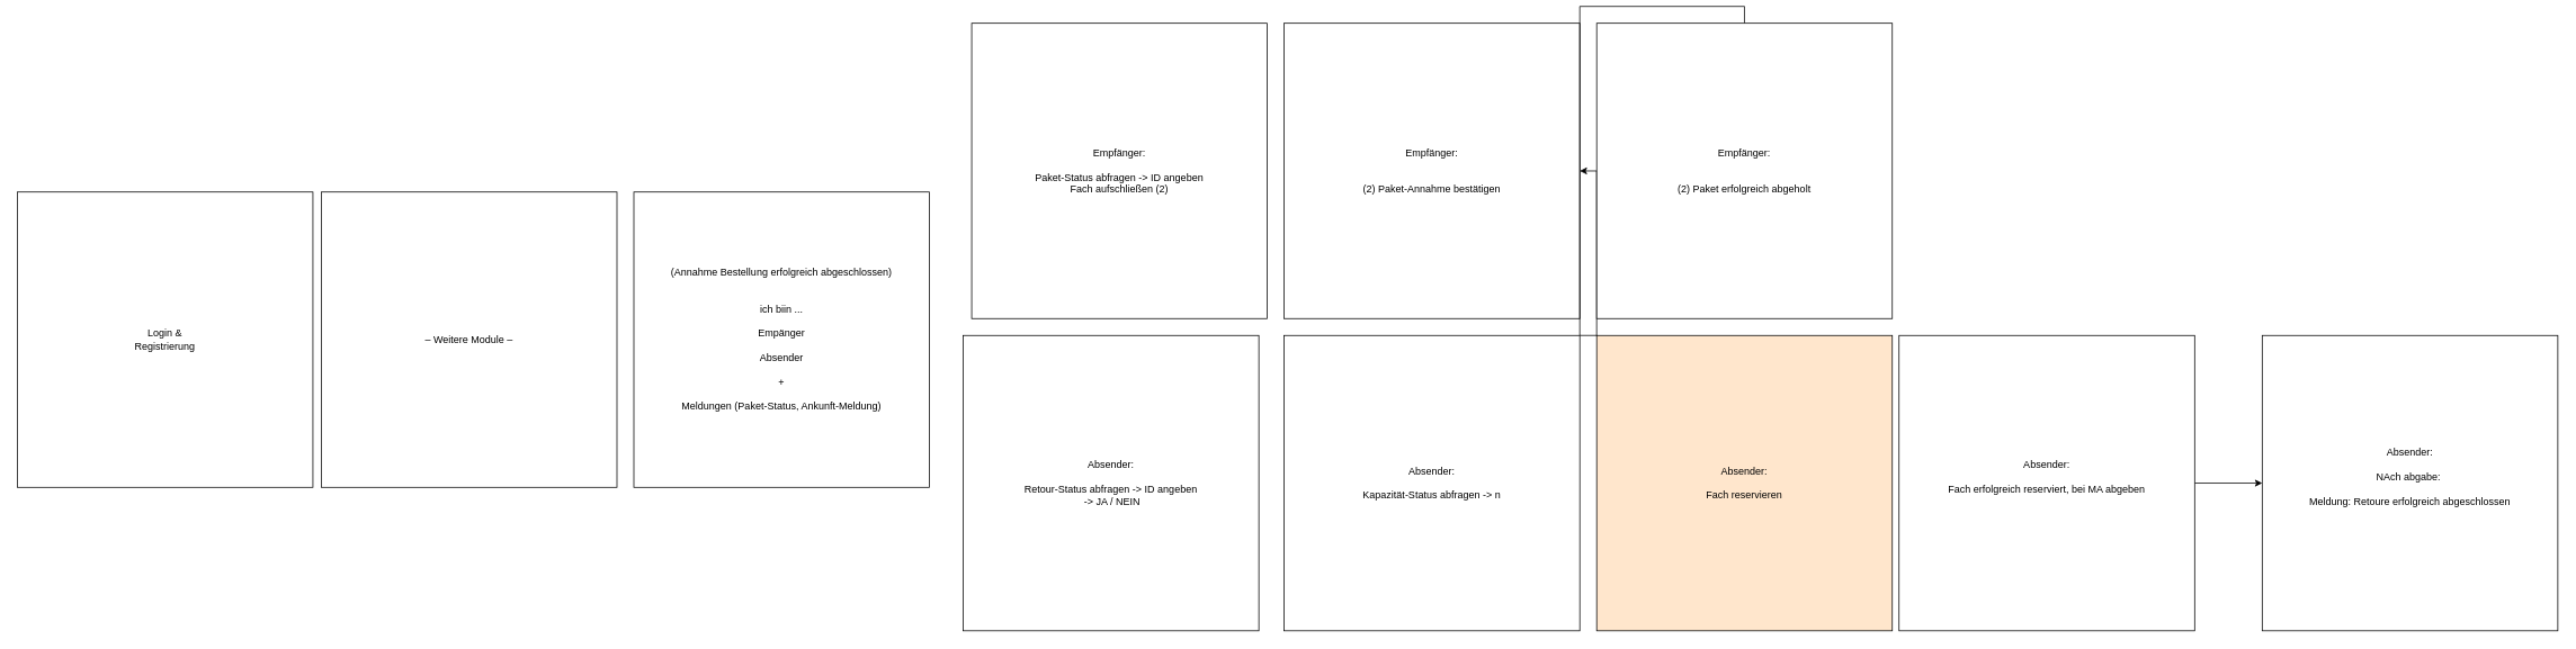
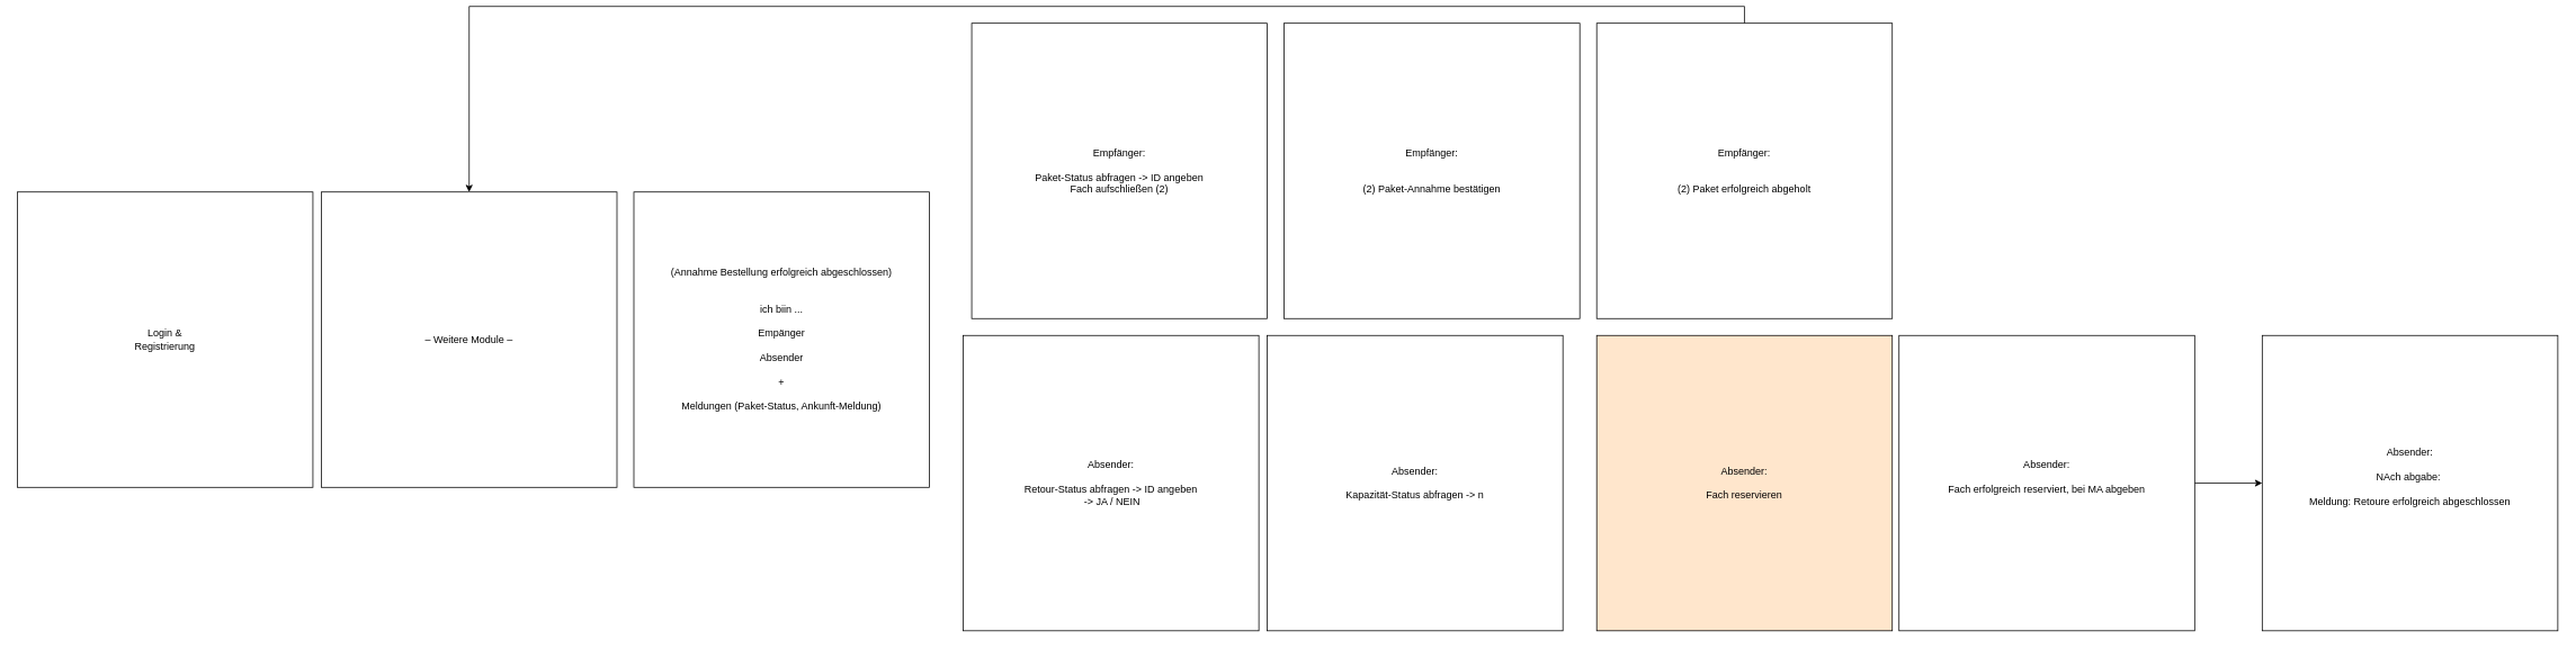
  <mxCell id="0" />
  <mxCell id="1" parent="0" />
  <mxCell id="2" value="&lt;div&gt;(Annahme Bestellung erfolgreich abgeschlossen)&lt;br&gt;&lt;/div&gt;&lt;div&gt;&lt;br&gt;&lt;/div&gt;&lt;div&gt;&lt;br&gt;&lt;/div&gt;&lt;div&gt;ich biin ... &lt;br&gt;&lt;/div&gt;&lt;div&gt;&lt;br&gt;&lt;/div&gt;&lt;div&gt;Empänger&lt;/div&gt;&lt;div&gt;&lt;br&gt;&lt;/div&gt;&lt;div&gt;Absender&lt;br&gt;&lt;/div&gt;&lt;div&gt;&lt;br&gt;&lt;/div&gt;&lt;div&gt;+ &lt;br&gt;&lt;/div&gt;&lt;div&gt;&lt;br&gt;&lt;/div&gt;&lt;div&gt;Meldungen (Paket-Status, Ankunft-Meldung)&lt;br&gt;&lt;/div&gt;" style="whiteSpace=wrap;html=1;aspect=fixed;" vertex="1" parent="1"><mxGeometry x="750" y="220" width="350" height="350" as="geometry" /></mxCell>
  <mxCell id="3" value="&lt;div&gt;Login &amp;amp;&lt;/div&gt;&lt;div&gt;Registrierung&lt;br&gt;&lt;/div&gt;" style="whiteSpace=wrap;html=1;aspect=fixed;" vertex="1" parent="1"><mxGeometry x="20" y="220" width="350" height="350" as="geometry" /></mxCell>
  <mxCell id="4" value="– Weitere Module –" style="whiteSpace=wrap;html=1;aspect=fixed;" vertex="1" parent="1"><mxGeometry x="380" y="220" width="350" height="350" as="geometry" /></mxCell>
  <mxCell id="5" value="&lt;div&gt;Empfänger: &lt;br&gt;&lt;/div&gt;&lt;div&gt;&lt;br&gt;&lt;/div&gt;&lt;div&gt;Paket-Status abfragen -&amp;gt; ID angeben&lt;br&gt;&lt;/div&gt;&lt;div&gt;Fach aufschließen (2) &lt;br&gt;&lt;/div&gt;" style="whiteSpace=wrap;html=1;aspect=fixed;" vertex="1" parent="1"><mxGeometry x="1150" y="20" width="350" height="350" as="geometry" /></mxCell>
  <mxCell id="6" value="&lt;div&gt;Absender: &lt;br&gt;&lt;/div&gt;&lt;div&gt;&lt;br&gt;&lt;/div&gt;&lt;div&gt;Retour-Status abfragen -&amp;gt; ID angeben&lt;br&gt;&lt;/div&gt;&amp;nbsp;-&amp;gt; JA / NEIN" style="whiteSpace=wrap;html=1;aspect=fixed;" vertex="1" parent="1"><mxGeometry x="1140" y="390" width="350" height="350" as="geometry" /></mxCell>
  <mxCell id="7" value="&lt;div&gt;Empfänger: &lt;br&gt;&lt;/div&gt;&lt;div&gt;&lt;br&gt;&lt;/div&gt;&lt;div&gt;&lt;br&gt;&lt;/div&gt;&lt;div&gt;(2) Paket-Annahme bestätigen&lt;br&gt;&lt;/div&gt;" style="whiteSpace=wrap;html=1;aspect=fixed;" vertex="1" parent="1"><mxGeometry x="1520" y="20" width="350" height="350" as="geometry" /></mxCell>
- <mxCell id="8" style="edgeStyle=orthogonalEdgeStyle;rounded=0;orthogonalLoop=1;jettySize=auto;html=1;exitX=0.5;exitY=0;exitDx=0;exitDy=0;" edge="1" parent="1" source="9" target="7"><mxGeometry relative="1" as="geometry" /></mxCell>
+ <mxCell id="8" style="edgeStyle=orthogonalEdgeStyle;rounded=0;orthogonalLoop=1;jettySize=auto;html=1;exitX=0.5;exitY=0;exitDx=0;exitDy=0;entryX=0.5;entryY=0;entryDx=0;entryDy=0;" edge="1" parent="1" source="9" target="4"><mxGeometry relative="1" as="geometry" /></mxCell>
  <mxCell id="9" value="&lt;div&gt;Empfänger: &lt;br&gt;&lt;/div&gt;&lt;div&gt;&lt;br&gt;&lt;/div&gt;&lt;div&gt;&lt;br&gt;&lt;/div&gt;&lt;div&gt;(2) Paket erfolgreich abgeholt&lt;br&gt;&lt;/div&gt;" style="whiteSpace=wrap;html=1;aspect=fixed;" vertex="1" parent="1"><mxGeometry x="1890" y="20" width="350" height="350" as="geometry" /></mxCell>
- <mxCell id="10" value="&lt;div&gt;Absender: &lt;br&gt;&lt;/div&gt;&lt;div&gt;&lt;br&gt;&lt;/div&gt;&lt;div&gt;Kapazität-Status abfragen -&amp;gt; n &lt;br&gt;&lt;/div&gt;" style="whiteSpace=wrap;html=1;aspect=fixed;" vertex="1" parent="1"><mxGeometry x="1520" y="390" width="350" height="350" as="geometry" /></mxCell>
+ <mxCell id="10" value="&lt;div&gt;Absender: &lt;br&gt;&lt;/div&gt;&lt;div&gt;&lt;br&gt;&lt;/div&gt;&lt;div&gt;Kapazität-Status abfragen -&amp;gt; n &lt;br&gt;&lt;/div&gt;" style="whiteSpace=wrap;html=1;aspect=fixed;" vertex="1" parent="1"><mxGeometry x="1500" y="390" width="350" height="350" as="geometry" /></mxCell>
  <mxCell id="11" value="&lt;div&gt;Absender: &lt;br&gt;&lt;/div&gt;&lt;div&gt;&lt;br&gt;&lt;/div&gt;&lt;div&gt;Fach reservieren&lt;br&gt;&lt;/div&gt;" style="whiteSpace=wrap;html=1;aspect=fixed;fillColor=#ffe6cc;" vertex="1" parent="1"><mxGeometry x="1890" y="390" width="350" height="350" as="geometry" /></mxCell>
  <mxCell id="12" value="" style="edgeStyle=orthogonalEdgeStyle;rounded=0;orthogonalLoop=1;jettySize=auto;html=1;" edge="1" parent="1" source="13" target="14"><mxGeometry relative="1" as="geometry" /></mxCell>
  <mxCell id="13" value="&lt;div&gt;Absender: &lt;br&gt;&lt;/div&gt;&lt;div&gt;&lt;br&gt;&lt;/div&gt;&lt;div&gt;Fach erfolgreich reserviert, bei MA abgeben&lt;br&gt;&lt;/div&gt;&lt;div&gt;&lt;br&gt;&lt;/div&gt;" style="whiteSpace=wrap;html=1;aspect=fixed;" vertex="1" parent="1"><mxGeometry x="2248" y="390" width="350" height="350" as="geometry" /></mxCell>
  <mxCell id="14" value="&lt;div&gt;Absender: &lt;br&gt;&lt;/div&gt;&lt;div&gt;&lt;br&gt;&lt;/div&gt;&lt;div&gt;NAch abgabe:&amp;nbsp;&lt;/div&gt;&lt;div&gt;&lt;br&gt;&lt;/div&gt;&lt;div&gt;Meldung: Retoure erfolgreich abgeschlossen&lt;br&gt;&lt;/div&gt;&lt;div&gt;&lt;br&gt;&lt;/div&gt;" style="whiteSpace=wrap;html=1;aspect=fixed;" vertex="1" parent="1"><mxGeometry x="2678" y="390" width="350" height="350" as="geometry" /></mxCell>
